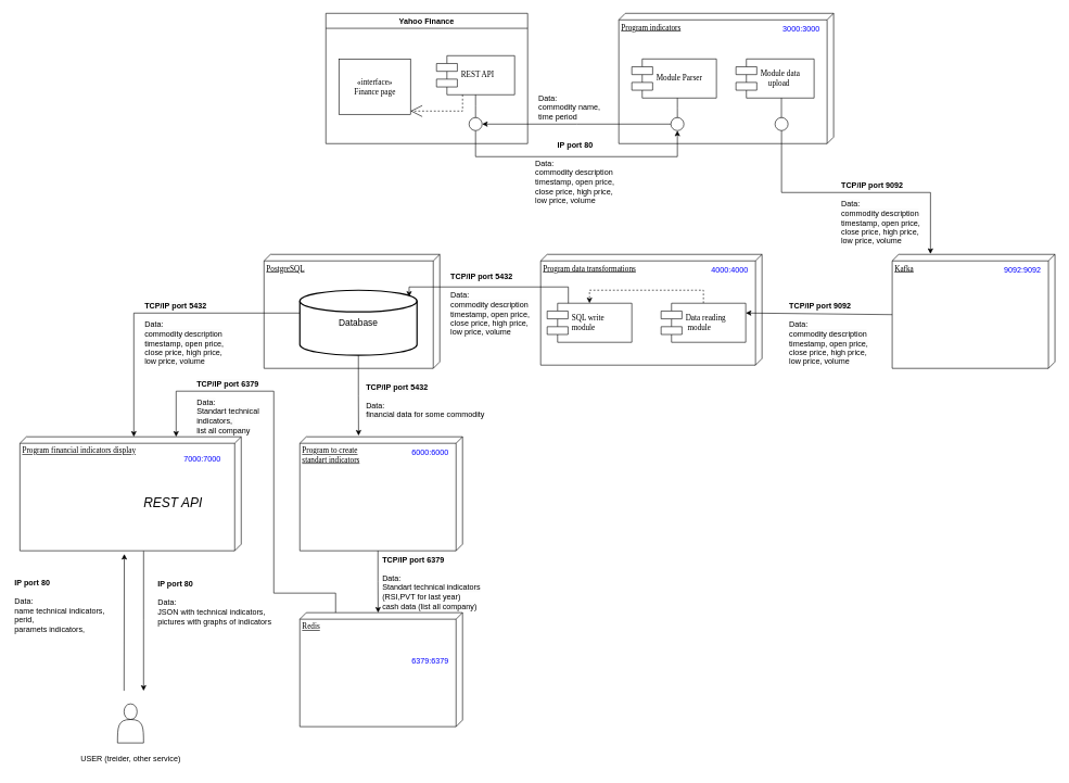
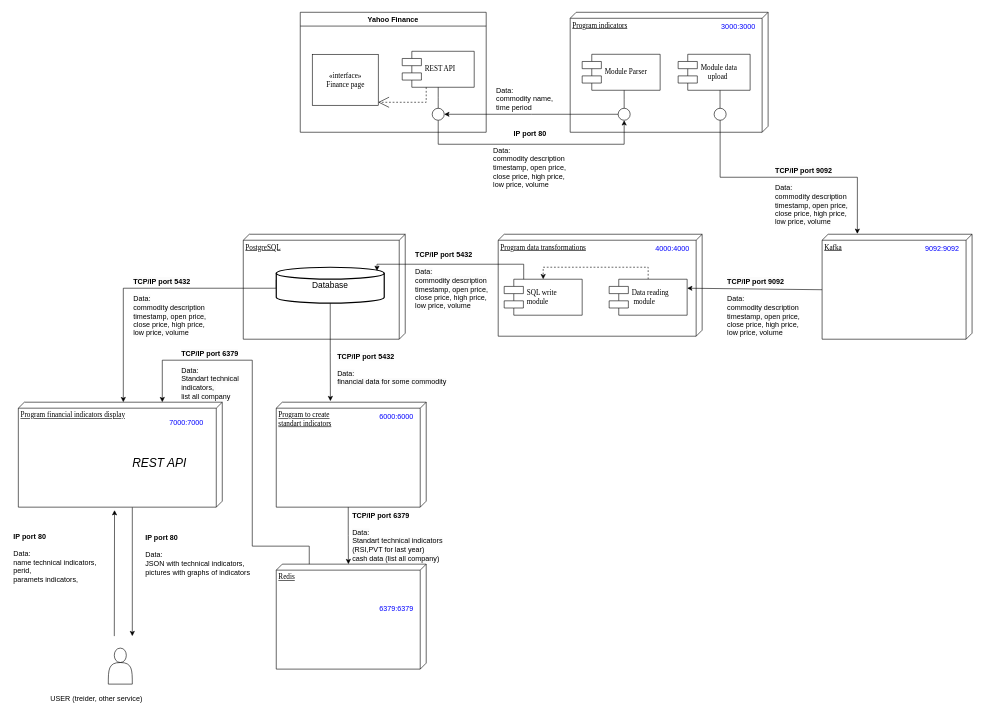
  <mxCell id="0" />
  <mxCell id="1" parent="0" />
  <mxCell id="2" value="Program indicators" style="verticalAlign=top;align=left;spacingTop=8;spacingLeft=2;spacingRight=12;shape=cube;size=10;direction=south;fontStyle=4;html=1;rounded=0;shadow=0;comic=0;labelBackgroundColor=none;strokeWidth=1;fontFamily=Verdana;fontSize=12" parent="1" vertex="1"><mxGeometry x="950" y="20" width="330" height="200" as="geometry" /></mxCell>
  <mxCell id="3" value="Kafka" style="verticalAlign=top;align=left;spacingTop=8;spacingLeft=2;spacingRight=12;shape=cube;size=10;direction=south;fontStyle=4;html=1;rounded=0;shadow=0;comic=0;labelBackgroundColor=none;strokeWidth=1;fontFamily=Verdana;fontSize=12" parent="1" vertex="1"><mxGeometry x="1370" y="390" width="250" height="175" as="geometry" /></mxCell>
  <mxCell id="4" value="«interface»&lt;br&gt;Finance page" style="html=1;rounded=0;shadow=0;comic=0;labelBackgroundColor=none;strokeWidth=1;fontFamily=Verdana;fontSize=12;align=center;" parent="1" vertex="1"><mxGeometry x="520" y="90" width="110" height="85" as="geometry" /></mxCell>
  <mxCell id="5" value="REST API" style="shape=component;align=left;spacingLeft=36;rounded=0;shadow=0;comic=0;labelBackgroundColor=none;strokeWidth=1;fontFamily=Verdana;fontSize=12;html=1;" parent="1" vertex="1"><mxGeometry x="670" y="85" width="120" height="60" as="geometry" /></mxCell>
  <mxCell id="6" style="edgeStyle=orthogonalEdgeStyle;rounded=0;orthogonalLoop=1;jettySize=auto;html=1;exitX=0.5;exitY=1;exitDx=0;exitDy=0;entryX=0.5;entryY=1;entryDx=0;entryDy=0;" parent="1" source="7" target="10" edge="1"><mxGeometry relative="1" as="geometry"><Array as="points"><mxPoint x="730" y="240" /><mxPoint x="1040" y="240" /></Array></mxGeometry></mxCell>
  <mxCell id="7" value="" style="ellipse;whiteSpace=wrap;html=1;rounded=0;shadow=0;comic=0;labelBackgroundColor=none;strokeWidth=1;fontFamily=Verdana;fontSize=12;align=center;" parent="1" vertex="1"><mxGeometry x="720" y="180" width="20" height="20" as="geometry" /></mxCell>
  <mxCell id="8" value="Module Parser" style="shape=component;align=left;spacingLeft=36;rounded=0;shadow=0;comic=0;labelBackgroundColor=none;strokeWidth=1;fontFamily=Verdana;fontSize=12;html=1;" parent="1" vertex="1"><mxGeometry x="970" y="90" width="130" height="60" as="geometry" /></mxCell>
  <mxCell id="9" style="edgeStyle=orthogonalEdgeStyle;rounded=0;orthogonalLoop=1;jettySize=auto;html=1;exitX=0;exitY=0.5;exitDx=0;exitDy=0;" parent="1" source="10" edge="1"><mxGeometry relative="1" as="geometry"><mxPoint x="740" y="190" as="targetPoint" /></mxGeometry></mxCell>
  <mxCell id="10" value="" style="ellipse;whiteSpace=wrap;html=1;rounded=0;shadow=0;comic=0;labelBackgroundColor=none;strokeWidth=1;fontFamily=Verdana;fontSize=12;align=center;" parent="1" vertex="1"><mxGeometry x="1030" y="180" width="20" height="20" as="geometry" /></mxCell>
  <mxCell id="11" style="edgeStyle=elbowEdgeStyle;rounded=0;html=1;labelBackgroundColor=none;startArrow=none;startFill=0;startSize=8;endArrow=none;endFill=0;endSize=16;fontFamily=Verdana;fontSize=12;" parent="1" source="10" target="8" edge="1"><mxGeometry relative="1" as="geometry" /></mxCell>
  <mxCell id="12" style="edgeStyle=elbowEdgeStyle;rounded=0;html=1;labelBackgroundColor=none;startArrow=none;startFill=0;startSize=8;endArrow=none;endFill=0;endSize=16;fontFamily=Verdana;fontSize=12;" parent="1" source="7" target="5" edge="1"><mxGeometry relative="1" as="geometry" /></mxCell>
  <mxCell id="13" style="edgeStyle=orthogonalEdgeStyle;rounded=0;html=1;labelBackgroundColor=none;startArrow=none;startFill=0;startSize=8;endArrow=open;endFill=0;endSize=16;fontFamily=Verdana;fontSize=12;dashed=1;" parent="1" source="5" target="4" edge="1"><mxGeometry relative="1" as="geometry"><Array as="points"><mxPoint x="710" y="170" /><mxPoint x="575" y="170" /></Array></mxGeometry></mxCell>
  <mxCell id="14" value="Module&amp;nbsp;data&lt;br&gt;&amp;nbsp; &amp;nbsp; upload" style="shape=component;align=left;spacingLeft=36;rounded=0;shadow=0;comic=0;labelBackgroundColor=none;strokeWidth=1;fontFamily=Verdana;fontSize=12;html=1;" parent="1" vertex="1"><mxGeometry x="1130" y="90" width="120" height="60" as="geometry" /></mxCell>
  <mxCell id="15" value="" style="ellipse;whiteSpace=wrap;html=1;rounded=0;shadow=0;comic=0;labelBackgroundColor=none;strokeWidth=1;fontFamily=Verdana;fontSize=12;align=center;" parent="1" vertex="1"><mxGeometry x="1190" y="180" width="20" height="20" as="geometry" /></mxCell>
  <mxCell id="16" style="edgeStyle=elbowEdgeStyle;rounded=0;html=1;labelBackgroundColor=none;startArrow=none;startFill=0;startSize=8;endArrow=none;endFill=0;endSize=16;fontFamily=Verdana;fontSize=12;" parent="1" edge="1"><mxGeometry relative="1" as="geometry"><mxPoint x="1199.83" y="180" as="sourcePoint" /><mxPoint x="1199.83" y="150" as="targetPoint" /><Array as="points"><mxPoint x="1199.83" y="180" /></Array></mxGeometry></mxCell>
  <mxCell id="17" value="Yahoo Finance" style="swimlane;whiteSpace=wrap;html=1;" parent="1" vertex="1"><mxGeometry x="500" y="20" width="310" height="200" as="geometry" /></mxCell>
  <mxCell id="18" value="PostgreSQL" style="verticalAlign=top;align=left;spacingTop=8;spacingLeft=2;spacingRight=12;shape=cube;size=10;direction=south;fontStyle=4;html=1;rounded=0;shadow=0;comic=0;labelBackgroundColor=none;strokeWidth=1;fontFamily=Verdana;fontSize=12" parent="1" vertex="1"><mxGeometry x="405" y="390" width="270" height="175" as="geometry" /></mxCell>
  <mxCell id="19" value="Program&amp;nbsp;data transformations" style="verticalAlign=top;align=left;spacingTop=8;spacingLeft=2;spacingRight=12;shape=cube;size=10;direction=south;fontStyle=4;html=1;rounded=0;shadow=0;comic=0;labelBackgroundColor=none;strokeWidth=1;fontFamily=Verdana;fontSize=12" parent="1" vertex="1"><mxGeometry x="830" y="390" width="340" height="170" as="geometry" /></mxCell>
  <mxCell id="20" style="edgeStyle=orthogonalEdgeStyle;rounded=0;orthogonalLoop=1;jettySize=auto;html=1;exitX=0;exitY=0;exitDx=175;exitDy=175;exitPerimeter=0;" parent="1" edge="1"><mxGeometry relative="1" as="geometry"><mxPoint x="220" y="1060" as="targetPoint" /><mxPoint x="220" y="845" as="sourcePoint" /><Array as="points"><mxPoint x="220" y="950" /><mxPoint x="220" y="950" /></Array></mxGeometry></mxCell>
  <mxCell id="21" value="Program&amp;nbsp;financial indicators display" style="verticalAlign=top;align=left;spacingTop=8;spacingLeft=2;spacingRight=12;shape=cube;size=10;direction=south;fontStyle=4;html=1;rounded=0;shadow=0;comic=0;labelBackgroundColor=none;strokeWidth=1;fontFamily=Verdana;fontSize=12" parent="1" vertex="1"><mxGeometry x="30" y="670" width="340" height="175" as="geometry" /></mxCell>
  <mxCell id="22" style="edgeStyle=orthogonalEdgeStyle;rounded=0;orthogonalLoop=1;jettySize=auto;html=1;exitX=0.5;exitY=1;exitDx=0;exitDy=0;entryX=-0.004;entryY=0.765;entryDx=0;entryDy=0;entryPerimeter=0;" parent="1" source="15" target="3" edge="1"><mxGeometry relative="1" as="geometry"><Array as="points" /></mxGeometry></mxCell>
  <mxCell id="23" value="SQL write &lt;br&gt;module" style="shape=component;align=left;spacingLeft=36;rounded=0;shadow=0;comic=0;labelBackgroundColor=none;strokeWidth=1;fontFamily=Verdana;fontSize=12;html=1;" parent="1" vertex="1"><mxGeometry x="840" y="465" width="130" height="60" as="geometry" /></mxCell>
  <mxCell id="24" style="edgeStyle=orthogonalEdgeStyle;rounded=0;orthogonalLoop=1;jettySize=auto;html=1;exitX=0.5;exitY=0;exitDx=0;exitDy=0;entryX=0.5;entryY=0;entryDx=0;entryDy=0;dashed=1;" parent="1" source="25" target="23" edge="1"><mxGeometry relative="1" as="geometry" /></mxCell>
  <mxCell id="25" value="Data reading&lt;br&gt;&amp;nbsp;module" style="shape=component;align=left;spacingLeft=36;rounded=0;shadow=0;comic=0;labelBackgroundColor=none;strokeWidth=1;fontFamily=Verdana;fontSize=12;html=1;" parent="1" vertex="1"><mxGeometry x="1015" y="465" width="130" height="60" as="geometry" /></mxCell>
  <mxCell id="26" value="Program to create &lt;br&gt;standart indicators" style="verticalAlign=top;align=left;spacingTop=8;spacingLeft=2;spacingRight=12;shape=cube;size=10;direction=south;fontStyle=4;html=1;rounded=0;shadow=0;comic=0;labelBackgroundColor=none;strokeWidth=1;fontFamily=Verdana;fontSize=12" parent="1" vertex="1"><mxGeometry x="460" y="670" width="250" height="175" as="geometry" /></mxCell>
  <mxCell id="27" value="Redis" style="verticalAlign=top;align=left;spacingTop=8;spacingLeft=2;spacingRight=12;shape=cube;size=10;direction=south;fontStyle=4;html=1;rounded=0;shadow=0;comic=0;labelBackgroundColor=none;strokeWidth=1;fontFamily=Verdana;fontSize=12" parent="1" vertex="1"><mxGeometry x="460" y="940" width="250" height="175" as="geometry" /></mxCell>
  <mxCell id="28" style="rounded=0;orthogonalLoop=1;jettySize=auto;html=1;exitX=0;exitY=0;exitDx=92.5;exitDy=250;exitPerimeter=0;entryX=1;entryY=0.25;entryDx=0;entryDy=0;jumpStyle=none;" parent="1" source="3" target="25" edge="1"><mxGeometry relative="1" as="geometry" /></mxCell>
  <mxCell id="29" style="edgeStyle=orthogonalEdgeStyle;rounded=0;orthogonalLoop=1;jettySize=auto;html=1;entryX=0;entryY=0;entryDx=0;entryDy=165;entryPerimeter=0;exitX=0;exitY=0.351;exitDx=0;exitDy=0;exitPerimeter=0;" parent="1" source="43" target="21" edge="1"><mxGeometry relative="1" as="geometry"><mxPoint x="426.58" y="480.33" as="sourcePoint" /><Array as="points"><mxPoint x="205" y="480" /></Array></mxGeometry></mxCell>
  <mxCell id="30" style="edgeStyle=orthogonalEdgeStyle;rounded=0;orthogonalLoop=1;jettySize=auto;html=1;exitX=0.25;exitY=0;exitDx=0;exitDy=0;entryX=0.933;entryY=0.101;entryDx=0;entryDy=0;entryPerimeter=0;" parent="1" source="23" target="43" edge="1"><mxGeometry relative="1" as="geometry"><mxPoint x="645" y="440" as="targetPoint" /><Array as="points"><mxPoint x="873" y="440" /></Array></mxGeometry></mxCell>
  <mxCell id="31" value="&lt;font&gt;9092:9092&lt;/font&gt;" style="text;html=1;align=center;verticalAlign=middle;resizable=0;points=[];autosize=1;strokeColor=none;fillColor=none;labelBackgroundColor=default;fontColor=#0000FF;" parent="1" vertex="1"><mxGeometry x="1530" y="400" width="80" height="30" as="geometry" /></mxCell>
  <mxCell id="32" value="&lt;font&gt;3000:3000&lt;/font&gt;" style="text;html=1;align=center;verticalAlign=middle;resizable=0;points=[];autosize=1;strokeColor=none;fillColor=none;labelBackgroundColor=default;fontColor=#0000FF;" parent="1" vertex="1"><mxGeometry x="1190" y="30" width="80" height="30" as="geometry" /></mxCell>
  <mxCell id="33" value="&lt;font&gt;4000:4000&lt;/font&gt;" style="text;html=1;align=center;verticalAlign=middle;resizable=0;points=[];autosize=1;strokeColor=none;fillColor=none;labelBackgroundColor=default;fontColor=#0000FF;" parent="1" vertex="1"><mxGeometry x="1080" y="400" width="80" height="30" as="geometry" /></mxCell>
  <mxCell id="34" value="&lt;font&gt;6000:6000&lt;/font&gt;" style="text;html=1;align=center;verticalAlign=middle;resizable=0;points=[];autosize=1;strokeColor=none;fillColor=none;labelBackgroundColor=default;fontColor=#0000FF;" parent="1" vertex="1"><mxGeometry x="620" y="680" width="80" height="30" as="geometry" /></mxCell>
  <mxCell id="35" value="&lt;font&gt;7000:7000&lt;/font&gt;" style="text;html=1;align=center;verticalAlign=middle;resizable=0;points=[];autosize=1;strokeColor=none;fillColor=none;labelBackgroundColor=default;fontColor=#0000FF;" parent="1" vertex="1"><mxGeometry x="270" y="690" width="80" height="30" as="geometry" /></mxCell>
  <mxCell id="36" value="" style="shape=actor;whiteSpace=wrap;html=1;" parent="1" vertex="1"><mxGeometry x="180" y="1080" width="40" height="60" as="geometry" /></mxCell>
  <mxCell id="37" value="&lt;i style=&quot;font-size: 20px;&quot;&gt;REST API&lt;/i&gt;" style="text;html=1;align=center;verticalAlign=middle;resizable=0;points=[];autosize=1;strokeColor=none;fillColor=none;fontSize=20;" parent="1" vertex="1"><mxGeometry x="210" y="750" width="110" height="40" as="geometry" /></mxCell>
  <mxCell id="38" value="&lt;div style=&quot;text-align: center;&quot;&gt;&lt;b style=&quot;background-color: initial;&quot;&gt;IP port 80&lt;/b&gt;&lt;/div&gt;&lt;br&gt;Data:&lt;br&gt;commodity description&lt;br&gt;timestamp, open price,&lt;br&gt;&lt;div style=&quot;&quot;&gt;&lt;span style=&quot;background-color: initial;&quot;&gt;close price, high price,&amp;nbsp;&lt;/span&gt;&lt;/div&gt;low price, volume" style="text;html=1;align=left;verticalAlign=middle;resizable=0;points=[];autosize=1;strokeColor=none;fillColor=none;" parent="1" vertex="1"><mxGeometry x="820" y="210" width="150" height="110" as="geometry" /></mxCell>
  <mxCell id="39" value="&lt;span style=&quot;color: rgb(0, 0, 0); font-family: Helvetica; font-size: 12px; font-style: normal; font-variant-ligatures: normal; font-variant-caps: normal; letter-spacing: normal; orphans: 2; text-align: left; text-indent: 0px; text-transform: none; widows: 2; word-spacing: 0px; -webkit-text-stroke-width: 0px; background-color: rgb(251, 251, 251); text-decoration-thickness: initial; text-decoration-style: initial; text-decoration-color: initial; float: none; display: inline !important;&quot;&gt;&lt;b&gt;TCP/IP port 9092&lt;/b&gt;&lt;br&gt;&lt;br&gt;Data:&lt;br style=&quot;border-color: var(--border-color);&quot;&gt;&lt;span style=&quot;font-weight: 400;&quot;&gt;commodity description&lt;/span&gt;&lt;br style=&quot;border-color: var(--border-color);&quot;&gt;&lt;span style=&quot;font-weight: 400;&quot;&gt;timestamp,&amp;nbsp;&lt;/span&gt;&lt;span style=&quot;font-weight: 400;&quot;&gt;open price,&lt;/span&gt;&lt;br style=&quot;border-color: var(--border-color);&quot;&gt;&lt;div style=&quot;font-weight: 400; border-color: var(--border-color);&quot;&gt;&lt;span style=&quot;border-color: var(--border-color); background-color: initial;&quot;&gt;close price, high price,&amp;nbsp;&lt;/span&gt;&lt;/div&gt;&lt;span style=&quot;font-weight: 400;&quot;&gt;low price,&amp;nbsp;&lt;/span&gt;&lt;span style=&quot;font-weight: 400;&quot;&gt;volume&lt;/span&gt;&lt;br&gt;&lt;/span&gt;" style="text;whiteSpace=wrap;html=1;" parent="1" vertex="1"><mxGeometry x="1290" y="270" width="150" height="150" as="geometry" /></mxCell>
  <mxCell id="40" value="Data:&lt;br&gt;commodity name,&lt;br&gt;time period" style="text;html=1;align=left;verticalAlign=middle;resizable=0;points=[];autosize=1;strokeColor=none;fillColor=none;" parent="1" vertex="1"><mxGeometry x="825" y="135" width="120" height="60" as="geometry" /></mxCell>
  <mxCell id="41" value="&lt;span style=&quot;color: rgb(0, 0, 0); font-family: Helvetica; font-size: 12px; font-style: normal; font-variant-ligatures: normal; font-variant-caps: normal; letter-spacing: normal; orphans: 2; text-align: left; text-indent: 0px; text-transform: none; widows: 2; word-spacing: 0px; -webkit-text-stroke-width: 0px; background-color: rgb(251, 251, 251); text-decoration-thickness: initial; text-decoration-style: initial; text-decoration-color: initial; float: none; display: inline !important;&quot;&gt;&lt;b&gt;TCP/IP port 9092&lt;/b&gt;&lt;br&gt;&lt;br&gt;Data:&lt;br style=&quot;border-color: var(--border-color);&quot;&gt;&lt;span style=&quot;font-weight: 400;&quot;&gt;commodity description&lt;/span&gt;&lt;br style=&quot;border-color: var(--border-color);&quot;&gt;&lt;span style=&quot;font-weight: 400;&quot;&gt;timestamp,&amp;nbsp;&lt;/span&gt;&lt;span style=&quot;font-weight: 400;&quot;&gt;open price,&lt;/span&gt;&lt;br style=&quot;border-color: var(--border-color);&quot;&gt;&lt;div style=&quot;font-weight: 400; border-color: var(--border-color);&quot;&gt;&lt;span style=&quot;border-color: var(--border-color); background-color: initial;&quot;&gt;close price, high price,&amp;nbsp;&lt;/span&gt;&lt;/div&gt;&lt;span style=&quot;font-weight: 400;&quot;&gt;low price,&amp;nbsp;&lt;/span&gt;&lt;span style=&quot;font-weight: 400;&quot;&gt;volume&lt;/span&gt;&lt;br&gt;&lt;/span&gt;" style="text;whiteSpace=wrap;html=1;" parent="1" vertex="1"><mxGeometry x="1210" y="455" width="150" height="150" as="geometry" /></mxCell>
  <mxCell id="42" value="&lt;span style=&quot;color: rgb(0, 0, 0); font-family: Helvetica; font-size: 12px; font-style: normal; font-variant-ligatures: normal; font-variant-caps: normal; letter-spacing: normal; orphans: 2; text-align: left; text-indent: 0px; text-transform: none; widows: 2; word-spacing: 0px; -webkit-text-stroke-width: 0px; background-color: rgb(251, 251, 251); text-decoration-thickness: initial; text-decoration-style: initial; text-decoration-color: initial; float: none; display: inline !important;&quot;&gt;&lt;b&gt;TCP/IP port 5432&lt;/b&gt;&lt;br&gt;&lt;br&gt;Data:&lt;br style=&quot;border-color: var(--border-color);&quot;&gt;&lt;span style=&quot;font-weight: 400;&quot;&gt;commodity description&lt;/span&gt;&lt;br style=&quot;border-color: var(--border-color);&quot;&gt;&lt;span style=&quot;font-weight: 400;&quot;&gt;timestamp,&amp;nbsp;&lt;/span&gt;&lt;span style=&quot;font-weight: 400;&quot;&gt;open price,&lt;/span&gt;&lt;br style=&quot;border-color: var(--border-color);&quot;&gt;&lt;div style=&quot;font-weight: 400; border-color: var(--border-color);&quot;&gt;&lt;span style=&quot;border-color: var(--border-color); background-color: initial;&quot;&gt;close price, high price,&amp;nbsp;&lt;/span&gt;&lt;/div&gt;&lt;span style=&quot;font-weight: 400;&quot;&gt;low price,&amp;nbsp;&lt;/span&gt;&lt;span style=&quot;font-weight: 400;&quot;&gt;volume&lt;/span&gt;&lt;br&gt;&lt;/span&gt;" style="text;whiteSpace=wrap;html=1;" parent="1" vertex="1"><mxGeometry x="690" y="410" width="150" height="150" as="geometry" /></mxCell>
- <mxCell id="43" value="&lt;font style=&quot;font-size: 14px;&quot;&gt;Database&lt;/font&gt;" style="strokeWidth=2;html=1;shape=mxgraph.flowchart.database;whiteSpace=wrap;" parent="1" vertex="1"><mxGeometry x="460" y="445" width="180" height="100" as="geometry" /></mxCell>
+ <mxCell id="43" value="&lt;font style=&quot;font-size: 14px;&quot;&gt;Database&lt;/font&gt;" style="strokeWidth=2;html=1;shape=mxgraph.flowchart.database;whiteSpace=wrap;" parent="1" vertex="1"><mxGeometry x="460" y="445" width="180" height="60" as="geometry" /></mxCell>
  <mxCell id="44" value="&lt;font&gt;6379:6379&lt;br&gt;&lt;/font&gt;" style="text;html=1;align=center;verticalAlign=middle;resizable=0;points=[];autosize=1;strokeColor=none;fillColor=none;labelBackgroundColor=default;fontColor=#0000FF;" parent="1" vertex="1"><mxGeometry x="620" y="1000" width="80" height="30" as="geometry" /></mxCell>
  <mxCell id="45" style="edgeStyle=orthogonalEdgeStyle;rounded=0;orthogonalLoop=1;jettySize=auto;html=1;entryX=-0.01;entryY=0.639;entryDx=0;entryDy=0;entryPerimeter=0;" parent="1" source="43" target="26" edge="1"><mxGeometry relative="1" as="geometry" /></mxCell>
  <mxCell id="46" value="&lt;span style=&quot;color: rgb(0, 0, 0); font-family: Helvetica; font-size: 12px; font-style: normal; font-variant-ligatures: normal; font-variant-caps: normal; letter-spacing: normal; orphans: 2; text-align: left; text-indent: 0px; text-transform: none; widows: 2; word-spacing: 0px; -webkit-text-stroke-width: 0px; background-color: rgb(251, 251, 251); text-decoration-thickness: initial; text-decoration-style: initial; text-decoration-color: initial; float: none; display: inline !important;&quot;&gt;&lt;b&gt;TCP/IP port 5432&lt;/b&gt;&lt;br&gt;&lt;br&gt;Data:&lt;br style=&quot;border-color: var(--border-color);&quot;&gt;financial data for&amp;nbsp;some commodity&lt;br&gt;&lt;/span&gt;" style="text;whiteSpace=wrap;html=1;" parent="1" vertex="1"><mxGeometry x="560" y="580" width="190" height="70" as="geometry" /></mxCell>
  <mxCell id="47" value="&lt;span style=&quot;color: rgb(0, 0, 0); font-family: Helvetica; font-size: 12px; font-style: normal; font-variant-ligatures: normal; font-variant-caps: normal; letter-spacing: normal; orphans: 2; text-align: left; text-indent: 0px; text-transform: none; widows: 2; word-spacing: 0px; -webkit-text-stroke-width: 0px; background-color: rgb(251, 251, 251); text-decoration-thickness: initial; text-decoration-style: initial; text-decoration-color: initial; float: none; display: inline !important;&quot;&gt;&lt;b&gt;TCP/IP port 6379&lt;/b&gt;&lt;br&gt;&lt;br&gt;Data:&lt;br style=&quot;border-color: var(--border-color);&quot;&gt;Standart technical indicators (RSI,PVT for last year)&lt;br&gt;cash data (list all company)&lt;br&gt;&lt;/span&gt;" style="text;whiteSpace=wrap;html=1;" parent="1" vertex="1"><mxGeometry x="585" y="845" width="160" height="95" as="geometry" /></mxCell>
  <mxCell id="48" style="edgeStyle=orthogonalEdgeStyle;rounded=0;orthogonalLoop=1;jettySize=auto;html=1;exitX=0;exitY=0;exitDx=175;exitDy=130;exitPerimeter=0;entryX=0;entryY=0.519;entryDx=0;entryDy=0;entryPerimeter=0;" parent="1" source="26" target="27" edge="1"><mxGeometry relative="1" as="geometry" /></mxCell>
  <mxCell id="49" value="&lt;span style=&quot;color: rgb(0, 0, 0); font-family: Helvetica; font-size: 12px; font-style: normal; font-variant-ligatures: normal; font-variant-caps: normal; letter-spacing: normal; orphans: 2; text-align: left; text-indent: 0px; text-transform: none; widows: 2; word-spacing: 0px; -webkit-text-stroke-width: 0px; background-color: rgb(251, 251, 251); text-decoration-thickness: initial; text-decoration-style: initial; text-decoration-color: initial; float: none; display: inline !important;&quot;&gt;&lt;b&gt;TCP/IP port 5432&lt;/b&gt;&lt;br&gt;&lt;br&gt;Data:&lt;br style=&quot;border-color: var(--border-color);&quot;&gt;&lt;span style=&quot;font-weight: 400;&quot;&gt;commodity description&lt;/span&gt;&lt;br style=&quot;border-color: var(--border-color);&quot;&gt;&lt;span style=&quot;font-weight: 400;&quot;&gt;timestamp,&amp;nbsp;&lt;/span&gt;&lt;span style=&quot;font-weight: 400;&quot;&gt;open price,&lt;/span&gt;&lt;br style=&quot;border-color: var(--border-color);&quot;&gt;&lt;div style=&quot;font-weight: 400; border-color: var(--border-color);&quot;&gt;&lt;span style=&quot;border-color: var(--border-color); background-color: initial;&quot;&gt;close price, high price,&amp;nbsp;&lt;/span&gt;&lt;/div&gt;&lt;span style=&quot;font-weight: 400;&quot;&gt;low price,&amp;nbsp;&lt;/span&gt;&lt;span style=&quot;font-weight: 400;&quot;&gt;volume&lt;/span&gt;&lt;br&gt;&lt;/span&gt;" style="text;whiteSpace=wrap;html=1;" parent="1" vertex="1"><mxGeometry x="220" y="455" width="150" height="150" as="geometry" /></mxCell>
- <mxCell id="50" value="USER (treider, other service)" style="text;html=1;align=center;verticalAlign=middle;resizable=0;points=[];autosize=1;strokeColor=none;fillColor=none;" parent="1" vertex="1"><mxGeometry x="110" y="1150" width="180" height="30" as="geometry" /></mxCell>
+ <mxCell id="50" value="USER (treider, other service)" style="text;html=1;align=center;verticalAlign=middle;resizable=0;points=[];autosize=1;strokeColor=none;fillColor=none;" parent="1" vertex="1"><mxGeometry x="70" y="1150" width="180" height="30" as="geometry" /></mxCell>
  <mxCell id="51" value="&lt;div style=&quot;&quot;&gt;&lt;b style=&quot;background-color: initial;&quot;&gt;IP port 80&lt;/b&gt;&lt;/div&gt;&lt;br&gt;Data:&lt;br&gt;JSON with technical indicators,&lt;br&gt;pictures with graphs of indicators" style="text;html=1;align=left;verticalAlign=middle;resizable=0;points=[];autosize=1;strokeColor=none;fillColor=none;" parent="1" vertex="1"><mxGeometry x="240" y="880" width="200" height="90" as="geometry" /></mxCell>
  <mxCell id="52" value="" style="endArrow=classic;html=1;rounded=0;" parent="1" edge="1"><mxGeometry width="50" height="50" relative="1" as="geometry"><mxPoint x="190" y="1060" as="sourcePoint" /><mxPoint x="190.38" y="850" as="targetPoint" /></mxGeometry></mxCell>
  <mxCell id="53" value="&lt;div style=&quot;&quot;&gt;&lt;b style=&quot;background-color: initial;&quot;&gt;IP port 80&lt;/b&gt;&lt;/div&gt;&lt;br&gt;Data:&lt;br&gt;name technical indicators,&lt;br&gt;perid,&lt;br&gt;paramets indicators," style="text;html=1;align=left;verticalAlign=middle;resizable=0;points=[];autosize=1;strokeColor=none;fillColor=none;" parent="1" vertex="1"><mxGeometry x="20" y="880" width="160" height="100" as="geometry" /></mxCell>
  <mxCell id="54" value="" style="endArrow=classic;html=1;rounded=0;edgeStyle=orthogonalEdgeStyle;" edge="1" parent="1" target="21"><mxGeometry width="50" height="50" relative="1" as="geometry"><mxPoint x="515" y="940" as="sourcePoint" /><mxPoint x="230" y="640" as="targetPoint" /><Array as="points"><mxPoint x="515" y="910" /><mxPoint x="420" y="910" /><mxPoint x="420" y="600" /><mxPoint x="270" y="600" /></Array></mxGeometry></mxCell>
  <mxCell id="55" value="&lt;span style=&quot;color: rgb(0, 0, 0); font-family: Helvetica; font-size: 12px; font-style: normal; font-variant-ligatures: normal; font-variant-caps: normal; letter-spacing: normal; orphans: 2; text-align: left; text-indent: 0px; text-transform: none; widows: 2; word-spacing: 0px; -webkit-text-stroke-width: 0px; background-color: rgb(251, 251, 251); text-decoration-thickness: initial; text-decoration-style: initial; text-decoration-color: initial; float: none; display: inline !important;&quot;&gt;&lt;b&gt;TCP/IP port 6379&lt;/b&gt;&lt;br&gt;&lt;br&gt;Data:&lt;br style=&quot;border-color: var(--border-color);&quot;&gt;Standart technical indicators,&amp;nbsp;&lt;br&gt;list all company&lt;br&gt;&lt;/span&gt;" style="text;whiteSpace=wrap;html=1;" vertex="1" parent="1"><mxGeometry x="300" y="575" width="110" height="95" as="geometry" /></mxCell>
